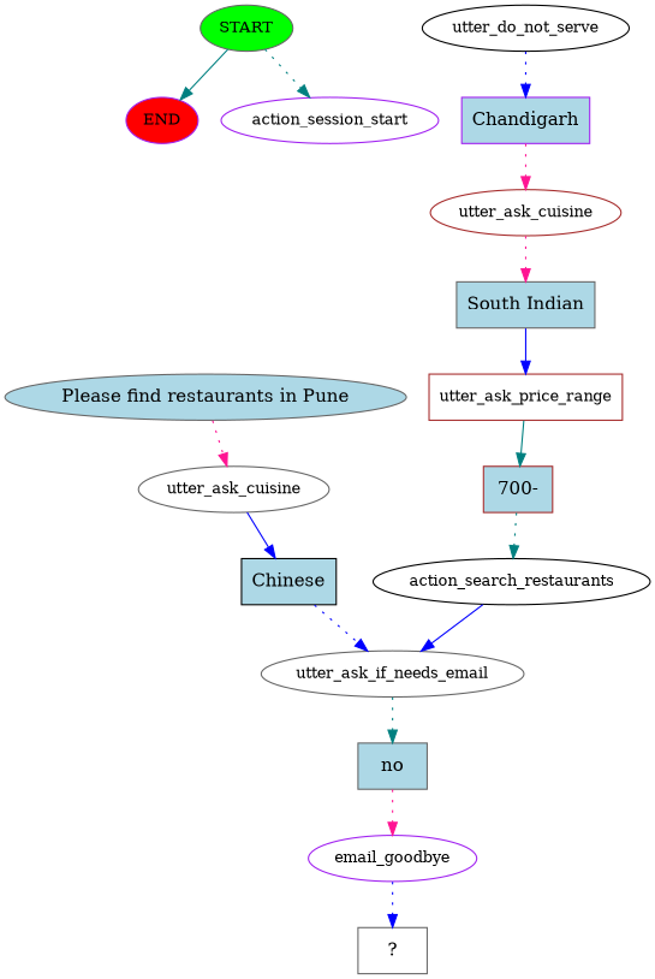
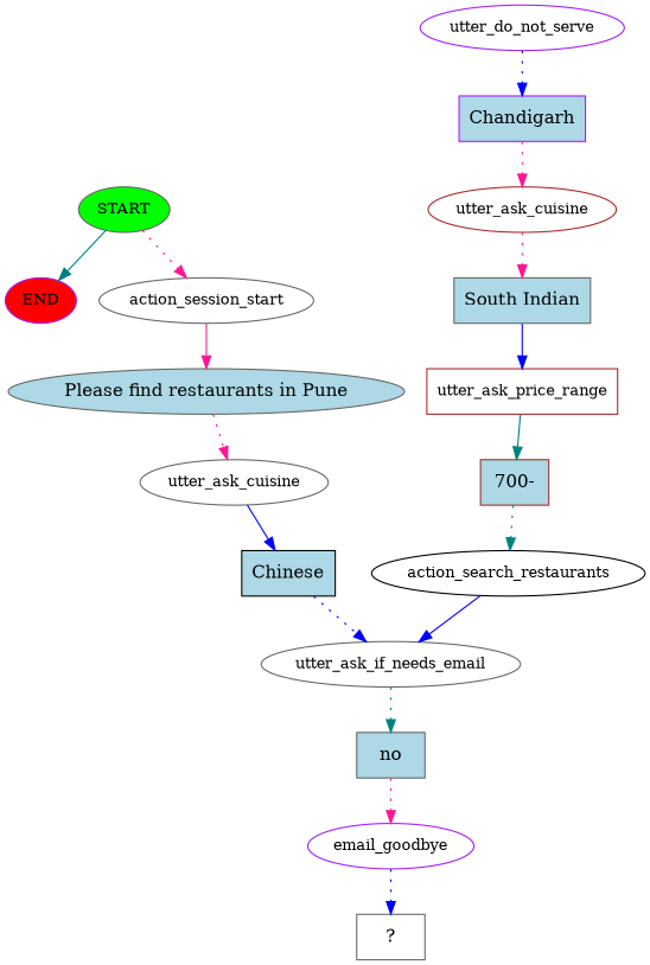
  digraph {
    node [color=gray40 fontsize=12]
    edge [color=blue style=dotted]
    n1 [fillcolor=green label=START style=filled]
    n2 [color=purple fillcolor=red label=END style=filled]
-   n3 [color=purple label=action_session_start]
+   n3 [label=action_session_start]
    n4 [fillcolor=lightblue label="Please find restaurants in Pune" shape=ellipse style=filled fontsize=""]
    n5 [label=utter_ask_cuisine]
    n6 [color=black fillcolor=lightblue label=Chinese shape=rect style=filled fontsize=""]
    n7 [label=utter_ask_if_needs_email]
    n8 [color=black label=action_search_restaurants]
    n9 [fillcolor=lightblue label=no shape=rect style=filled fontsize=""]
    n10 [color=purple label=email_goodbye]
    n11 [label="  ?  " shape=rect fontsize=""]
-   n12 [color=black label=utter_do_not_serve]
+   n12 [color=purple label=utter_do_not_serve]
    n13 [color=purple fillcolor=lightblue label=Chandigarh shape=rect style=filled fontsize=""]
    n14 [color=brown label=utter_ask_cuisine]
    n15 [fillcolor=lightblue label="South Indian" shape=rect style=filled fontsize=""]
    n16 [color=brown label=utter_ask_price_range shape=box]
    n17 [color=brown fillcolor=lightblue label="700-" shape=rect style=filled fontsize=""]
    n1 -> n2 [color=teal style=solid]
-   n1 -> n3 [color=teal]
+   n1 -> n3 [color=deeppink]
+   n3 -> n4 [color=deeppink style=solid]
    n4 -> n5 [color=deeppink]
    n5 -> n6 [style=solid]
    n6 -> n7
    n7 -> n9 [color=teal]
    n8 -> n7 [style=solid]
    n9 -> n10 [color=deeppink]
    n10 -> n11
    n12 -> n13
    n13 -> n14 [color=deeppink]
    n14 -> n15 [color=deeppink]
    n15 -> n16 [style=solid]
    n16 -> n17 [color=teal style=solid]
    n17 -> n8 [color=teal]
  }
